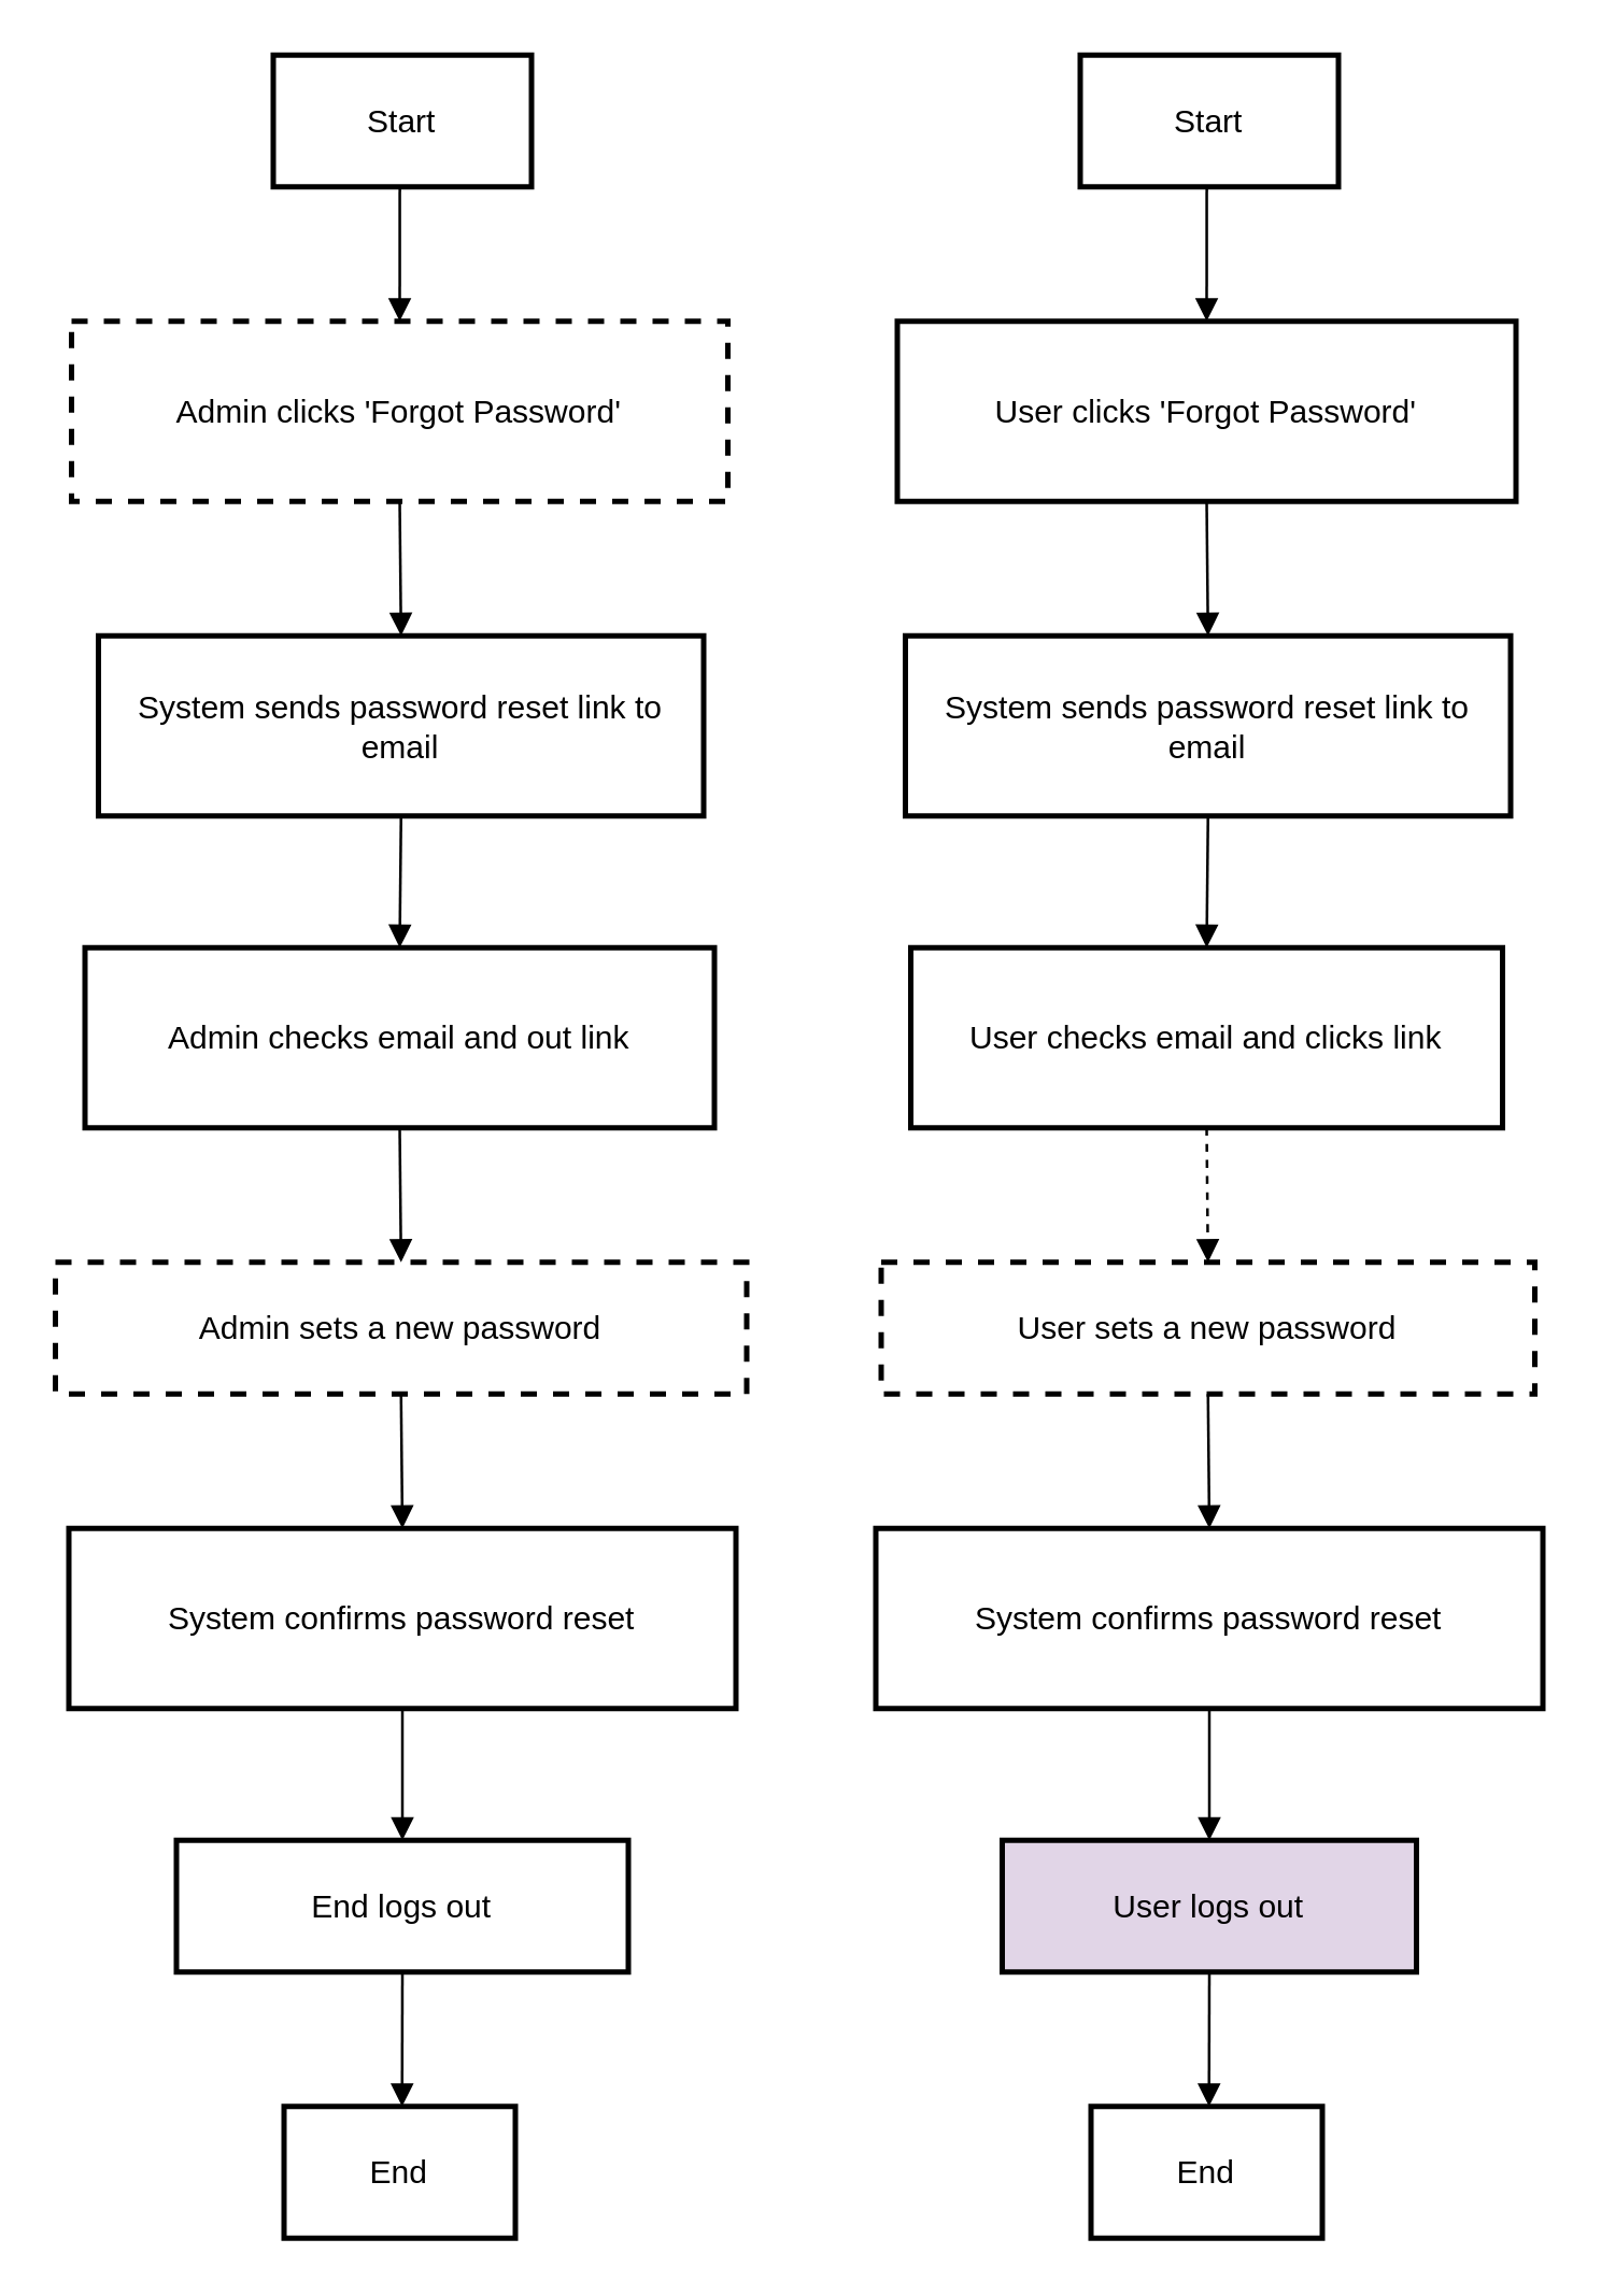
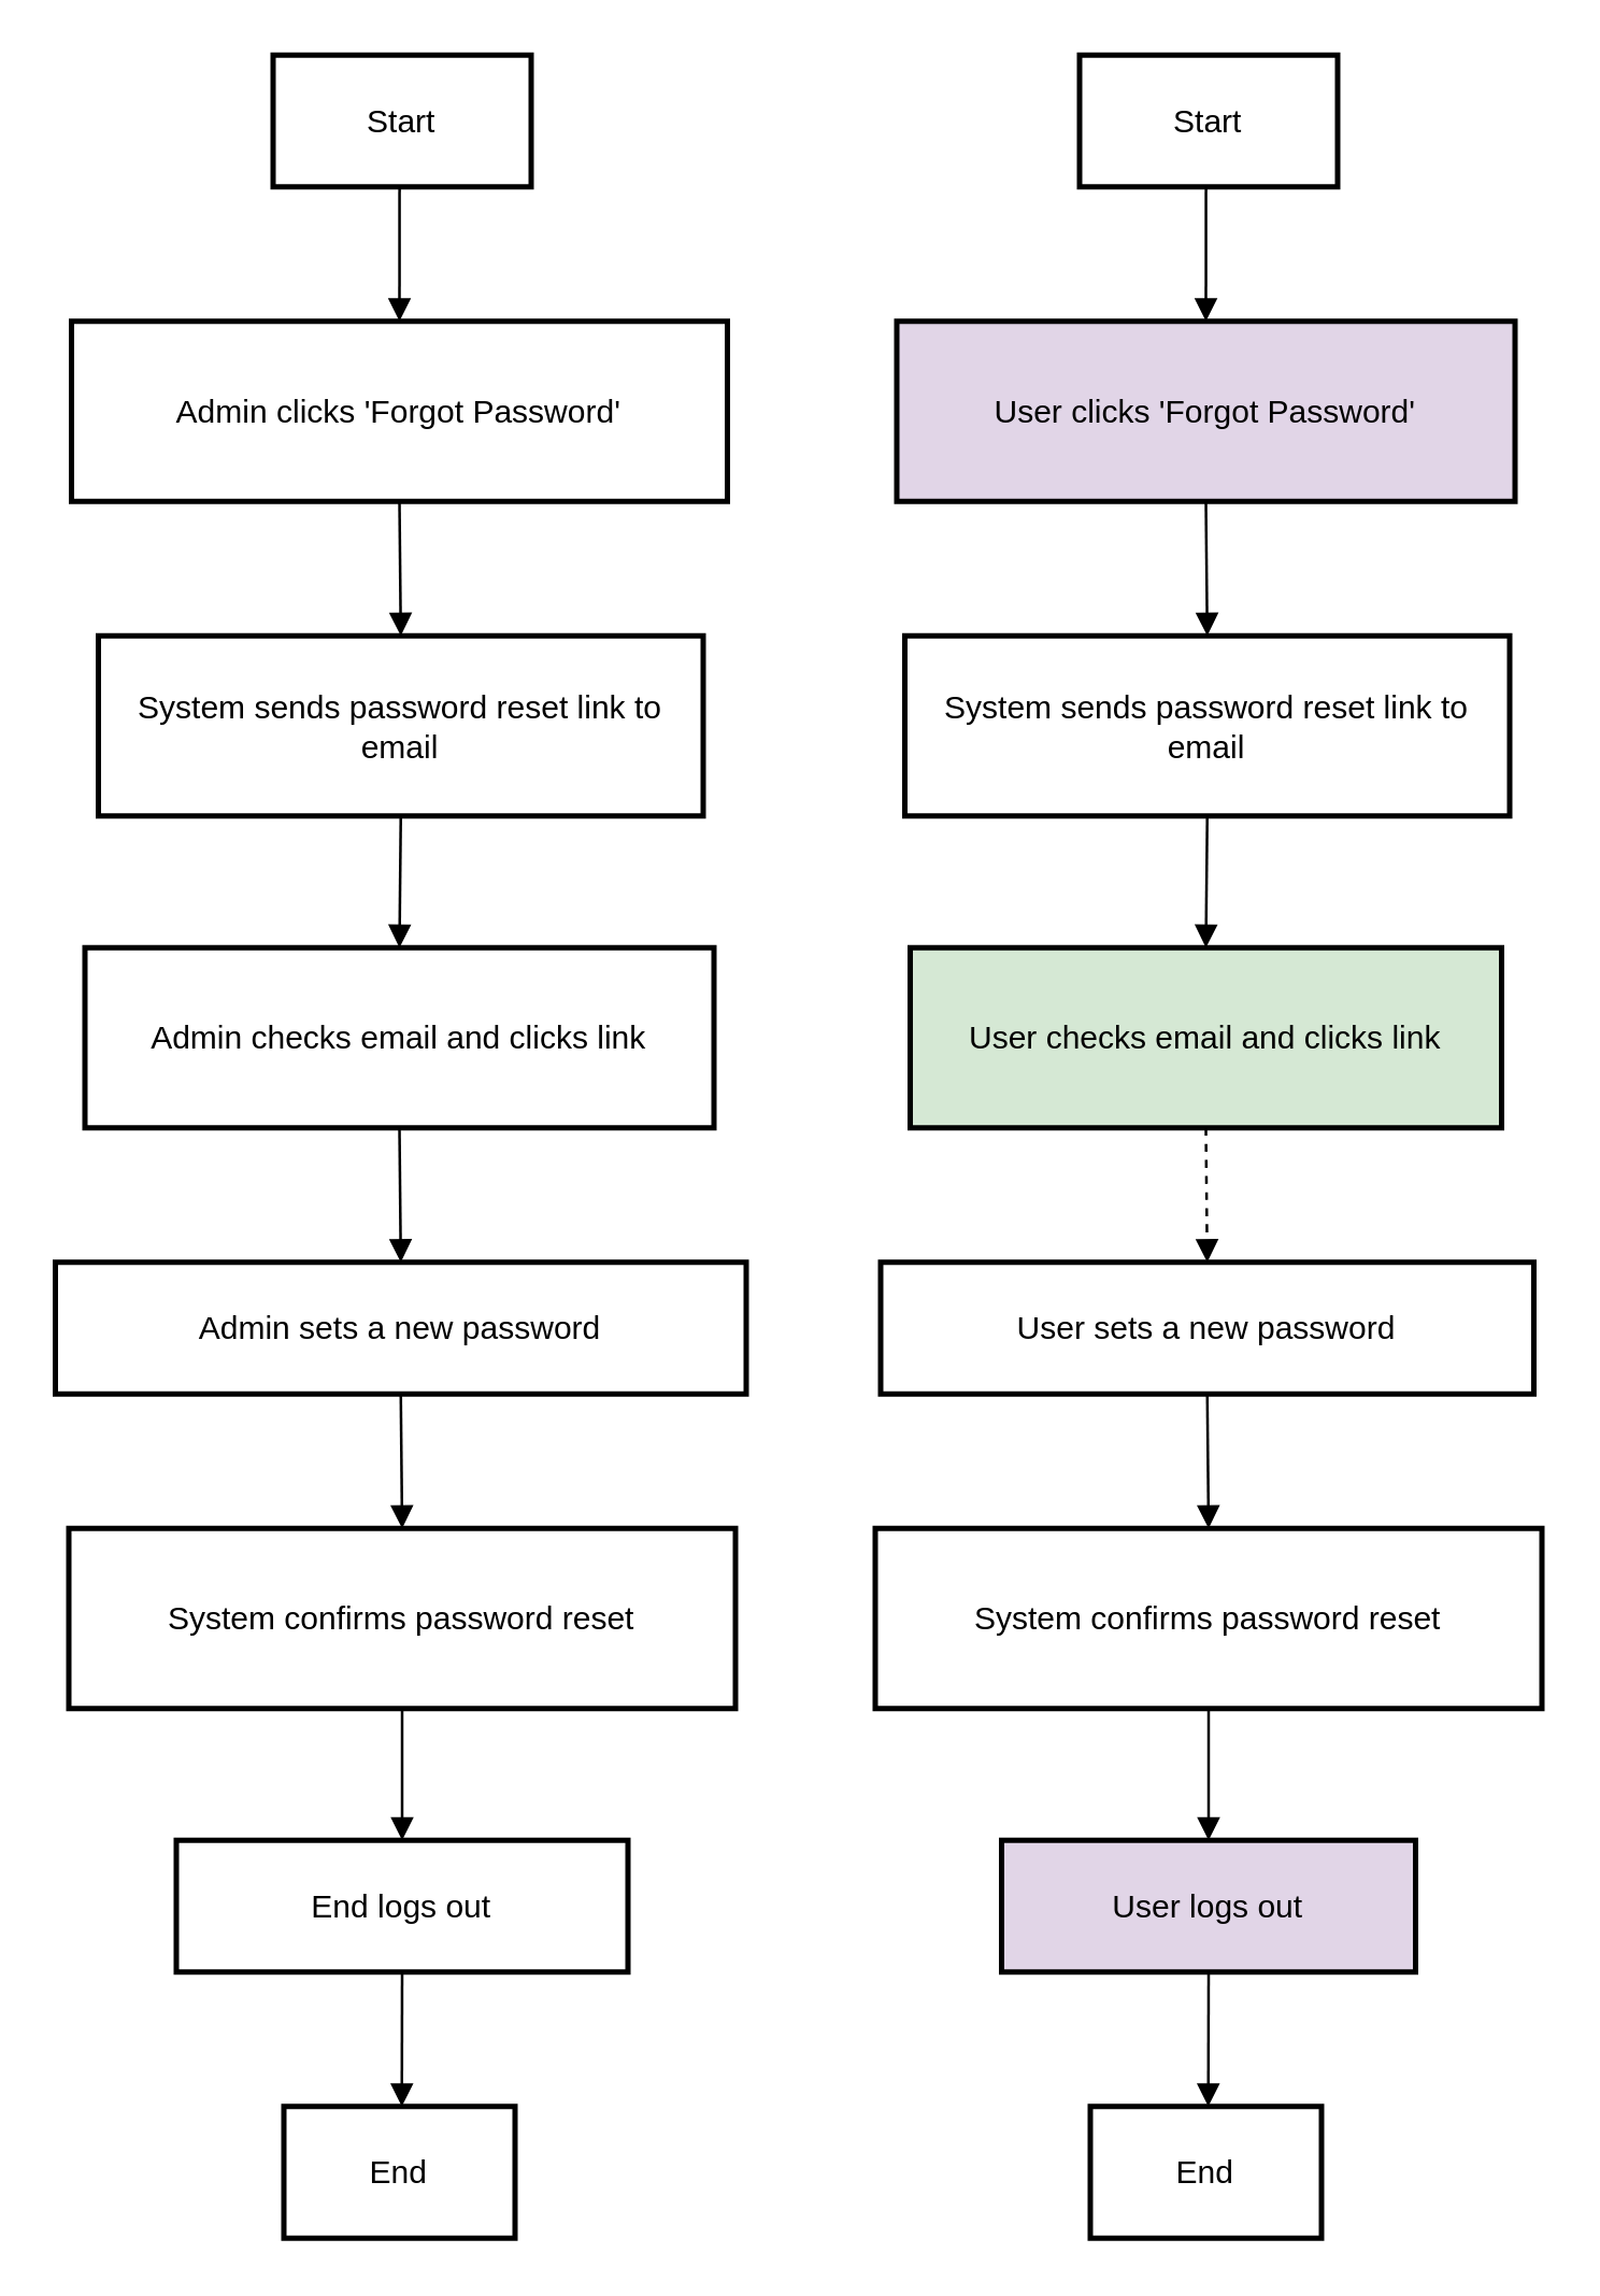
  <mxCell id="0" />
  <mxCell id="1" parent="0" />
  <mxCell id="2" value="Start" style="whiteSpace=wrap;strokeWidth=2;" vertex="1" parent="1"><mxGeometry x="101" y="20" width="96" height="49" as="geometry" /></mxCell>
- <mxCell id="3" value="Admin clicks 'Forgot Password'" style="whiteSpace=wrap;strokeWidth=2;dashed=1;" vertex="1" parent="1"><mxGeometry x="26" y="119" width="244" height="67" as="geometry" /></mxCell>
+ <mxCell id="3" value="Admin clicks 'Forgot Password'" style="whiteSpace=wrap;strokeWidth=2;" vertex="1" parent="1"><mxGeometry x="26" y="119" width="244" height="67" as="geometry" /></mxCell>
  <mxCell id="4" value="System sends password reset link to email" style="whiteSpace=wrap;strokeWidth=2;" vertex="1" parent="1"><mxGeometry x="36" y="236" width="225" height="67" as="geometry" /></mxCell>
- <mxCell id="5" value="Admin checks email and out link" style="whiteSpace=wrap;strokeWidth=2;" vertex="1" parent="1"><mxGeometry x="31" y="352" width="234" height="67" as="geometry" /></mxCell>
- <mxCell id="6" value="Admin sets a new password" style="whiteSpace=wrap;strokeWidth=2;dashed=1;" vertex="1" parent="1"><mxGeometry x="20" y="469" width="257" height="49" as="geometry" /></mxCell>
+ <mxCell id="5" value="Admin checks email and clicks link" style="whiteSpace=wrap;strokeWidth=2;" vertex="1" parent="1"><mxGeometry x="31" y="352" width="234" height="67" as="geometry" /></mxCell>
+ <mxCell id="6" value="Admin sets a new password" style="whiteSpace=wrap;strokeWidth=2;" vertex="1" parent="1"><mxGeometry x="20" y="469" width="257" height="49" as="geometry" /></mxCell>
  <mxCell id="7" value="System confirms password reset" style="whiteSpace=wrap;strokeWidth=2;" vertex="1" parent="1"><mxGeometry x="25" y="568" width="248" height="67" as="geometry" /></mxCell>
  <mxCell id="8" value="End logs out" style="whiteSpace=wrap;strokeWidth=2;" vertex="1" parent="1"><mxGeometry x="65" y="684" width="168" height="49" as="geometry" /></mxCell>
  <mxCell id="9" value="End" style="whiteSpace=wrap;strokeWidth=2;" vertex="1" parent="1"><mxGeometry x="105" y="783" width="86" height="49" as="geometry" /></mxCell>
  <mxCell id="10" value="Start" style="whiteSpace=wrap;strokeWidth=2;" vertex="1" parent="1"><mxGeometry x="401" y="20" width="96" height="49" as="geometry" /></mxCell>
- <mxCell id="11" value="User clicks 'Forgot Password'" style="whiteSpace=wrap;strokeWidth=2;" vertex="1" parent="1"><mxGeometry x="333" y="119" width="230" height="67" as="geometry" /></mxCell>
+ <mxCell id="11" value="User clicks 'Forgot Password'" style="whiteSpace=wrap;strokeWidth=2;fillColor=#e1d5e7;" vertex="1" parent="1"><mxGeometry x="333" y="119" width="230" height="67" as="geometry" /></mxCell>
  <mxCell id="12" value="System sends password reset link to email" style="whiteSpace=wrap;strokeWidth=2;" vertex="1" parent="1"><mxGeometry x="336" y="236" width="225" height="67" as="geometry" /></mxCell>
- <mxCell id="13" value="User checks email and clicks link" style="whiteSpace=wrap;strokeWidth=2;" vertex="1" parent="1"><mxGeometry x="338" y="352" width="220" height="67" as="geometry" /></mxCell>
- <mxCell id="14" value="User sets a new password" style="whiteSpace=wrap;strokeWidth=2;dashed=1;" vertex="1" parent="1"><mxGeometry x="327" y="469" width="243" height="49" as="geometry" /></mxCell>
+ <mxCell id="13" value="User checks email and clicks link" style="whiteSpace=wrap;strokeWidth=2;fillColor=#d5e8d4;" vertex="1" parent="1"><mxGeometry x="338" y="352" width="220" height="67" as="geometry" /></mxCell>
+ <mxCell id="14" value="User sets a new password" style="whiteSpace=wrap;strokeWidth=2;" vertex="1" parent="1"><mxGeometry x="327" y="469" width="243" height="49" as="geometry" /></mxCell>
  <mxCell id="15" value="System confirms password reset" style="whiteSpace=wrap;strokeWidth=2;" vertex="1" parent="1"><mxGeometry x="325" y="568" width="248" height="67" as="geometry" /></mxCell>
  <mxCell id="16" value="User logs out" style="whiteSpace=wrap;strokeWidth=2;fillColor=#e1d5e7;" vertex="1" parent="1"><mxGeometry x="372" y="684" width="154" height="49" as="geometry" /></mxCell>
  <mxCell id="17" value="End" style="whiteSpace=wrap;strokeWidth=2;" vertex="1" parent="1"><mxGeometry x="405" y="783" width="86" height="49" as="geometry" /></mxCell>
  <mxCell id="18" value="" style="curved=1;startArrow=none;endArrow=block;exitX=0.49;exitY=1;entryX=0.5;entryY=0;rounded=0;" edge="1" parent="1" source="2" target="3"><mxGeometry relative="1" as="geometry"><Array as="points" /></mxGeometry></mxCell>
  <mxCell id="19" value="" style="curved=1;startArrow=none;endArrow=block;exitX=0.5;exitY=0.99;entryX=0.5;entryY=-0.01;rounded=0;" edge="1" parent="1" source="3" target="4"><mxGeometry relative="1" as="geometry"><Array as="points" /></mxGeometry></mxCell>
  <mxCell id="20" value="" style="curved=1;startArrow=none;endArrow=block;exitX=0.5;exitY=0.99;entryX=0.5;entryY=0;rounded=0;" edge="1" parent="1" source="4" target="5"><mxGeometry relative="1" as="geometry"><Array as="points" /></mxGeometry></mxCell>
  <mxCell id="21" value="" style="curved=1;startArrow=none;endArrow=block;exitX=0.5;exitY=1;entryX=0.5;entryY=0;rounded=0;" edge="1" parent="1" source="5" target="6"><mxGeometry relative="1" as="geometry"><Array as="points" /></mxGeometry></mxCell>
  <mxCell id="22" value="" style="curved=1;startArrow=none;endArrow=block;exitX=0.5;exitY=1;entryX=0.5;entryY=0;rounded=0;" edge="1" parent="1" source="6" target="7"><mxGeometry relative="1" as="geometry"><Array as="points" /></mxGeometry></mxCell>
  <mxCell id="23" value="" style="curved=1;startArrow=none;endArrow=block;exitX=0.5;exitY=0.99;entryX=0.5;entryY=0.01;rounded=0;" edge="1" parent="1" source="7" target="8"><mxGeometry relative="1" as="geometry"><Array as="points" /></mxGeometry></mxCell>
  <mxCell id="24" value="" style="curved=1;startArrow=none;endArrow=block;exitX=0.5;exitY=1.01;entryX=0.51;entryY=0.01;rounded=0;" edge="1" parent="1" source="8" target="9"><mxGeometry relative="1" as="geometry"><Array as="points" /></mxGeometry></mxCell>
  <mxCell id="25" value="" style="curved=1;startArrow=none;endArrow=block;exitX=0.49;exitY=1;entryX=0.5;entryY=0;rounded=0;" edge="1" parent="1" source="10" target="11"><mxGeometry relative="1" as="geometry"><Array as="points" /></mxGeometry></mxCell>
  <mxCell id="26" value="" style="curved=1;startArrow=none;endArrow=block;exitX=0.5;exitY=0.99;entryX=0.5;entryY=-0.01;rounded=0;" edge="1" parent="1" source="11" target="12"><mxGeometry relative="1" as="geometry"><Array as="points" /></mxGeometry></mxCell>
  <mxCell id="27" value="" style="curved=1;startArrow=none;endArrow=block;exitX=0.5;exitY=0.99;entryX=0.5;entryY=0;rounded=0;" edge="1" parent="1" source="12" target="13"><mxGeometry relative="1" as="geometry"><Array as="points" /></mxGeometry></mxCell>
  <mxCell id="28" value="" style="curved=1;startArrow=none;endArrow=block;exitX=0.5;exitY=1;entryX=0.5;entryY=0;rounded=0;dashed=1;" edge="1" parent="1" source="13" target="14"><mxGeometry relative="1" as="geometry"><Array as="points" /></mxGeometry></mxCell>
  <mxCell id="29" value="" style="curved=1;startArrow=none;endArrow=block;exitX=0.5;exitY=1;entryX=0.5;entryY=0;rounded=0;" edge="1" parent="1" source="14" target="15"><mxGeometry relative="1" as="geometry"><Array as="points" /></mxGeometry></mxCell>
  <mxCell id="30" value="" style="curved=1;startArrow=none;endArrow=block;exitX=0.5;exitY=0.99;entryX=0.5;entryY=0.01;rounded=0;" edge="1" parent="1" source="15" target="16"><mxGeometry relative="1" as="geometry"><Array as="points" /></mxGeometry></mxCell>
  <mxCell id="31" value="" style="curved=1;startArrow=none;endArrow=block;exitX=0.5;exitY=1.01;entryX=0.51;entryY=0.01;rounded=0;" edge="1" parent="1" source="16" target="17"><mxGeometry relative="1" as="geometry"><Array as="points" /></mxGeometry></mxCell>
